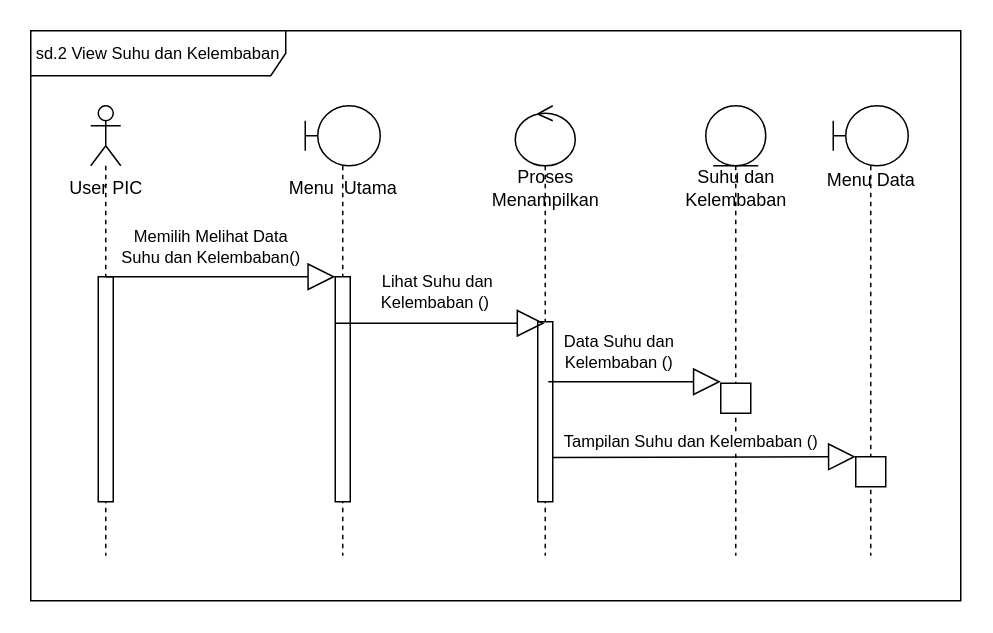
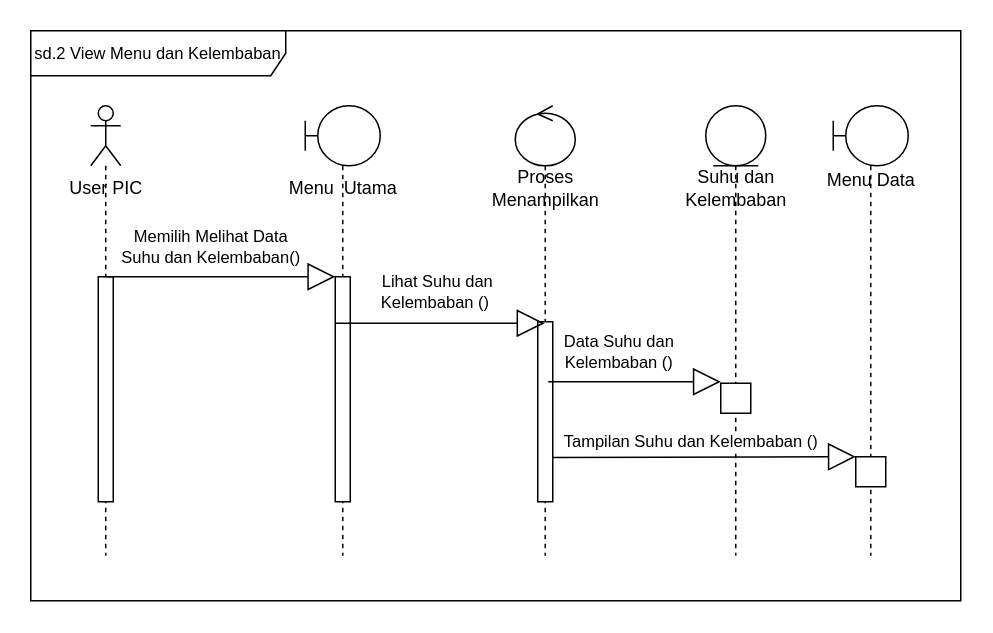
  <mxCell id="0" />
  <mxCell id="1" parent="0" />
  <mxCell id="2" value="" style="shape=umlLifeline;perimeter=lifelinePerimeter;whiteSpace=wrap;html=1;container=1;dropTarget=0;collapsible=0;recursiveResize=0;outlineConnect=0;portConstraint=eastwest;newEdgeStyle={&quot;edgeStyle&quot;:&quot;elbowEdgeStyle&quot;,&quot;elbow&quot;:&quot;vertical&quot;,&quot;curved&quot;:0,&quot;rounded&quot;:0};participant=umlControl;" vertex="1" parent="1"><mxGeometry x="343" y="70" width="40" height="300" as="geometry" /></mxCell>
  <mxCell id="3" value="" style="html=1;points=[];perimeter=orthogonalPerimeter;outlineConnect=0;targetShapes=umlLifeline;portConstraint=eastwest;newEdgeStyle={&quot;edgeStyle&quot;:&quot;elbowEdgeStyle&quot;,&quot;elbow&quot;:&quot;vertical&quot;,&quot;curved&quot;:0,&quot;rounded&quot;:0};" vertex="1" parent="2"><mxGeometry x="15" y="144" width="10" height="120" as="geometry" /></mxCell>
  <mxCell id="4" value="" style="shape=umlLifeline;perimeter=lifelinePerimeter;whiteSpace=wrap;html=1;container=1;dropTarget=0;collapsible=0;recursiveResize=0;outlineConnect=0;portConstraint=eastwest;newEdgeStyle={&quot;edgeStyle&quot;:&quot;elbowEdgeStyle&quot;,&quot;elbow&quot;:&quot;vertical&quot;,&quot;curved&quot;:0,&quot;rounded&quot;:0};participant=umlEntity;" vertex="1" parent="1"><mxGeometry x="470" y="70" width="40" height="300" as="geometry" /></mxCell>
  <mxCell id="5" value="" style="shape=umlLifeline;perimeter=lifelinePerimeter;whiteSpace=wrap;html=1;container=1;dropTarget=0;collapsible=0;recursiveResize=0;outlineConnect=0;portConstraint=eastwest;newEdgeStyle={&quot;edgeStyle&quot;:&quot;elbowEdgeStyle&quot;,&quot;elbow&quot;:&quot;vertical&quot;,&quot;curved&quot;:0,&quot;rounded&quot;:0};participant=umlBoundary;" vertex="1" parent="1"><mxGeometry x="203" y="70" width="50" height="300" as="geometry" /></mxCell>
  <mxCell id="6" value="" style="html=1;points=[];perimeter=orthogonalPerimeter;outlineConnect=0;targetShapes=umlLifeline;portConstraint=eastwest;newEdgeStyle={&quot;edgeStyle&quot;:&quot;elbowEdgeStyle&quot;,&quot;elbow&quot;:&quot;vertical&quot;,&quot;curved&quot;:0,&quot;rounded&quot;:0};" vertex="1" parent="5"><mxGeometry x="20" y="114" width="10" height="150" as="geometry" /></mxCell>
  <mxCell id="7" value="" style="shape=umlLifeline;perimeter=lifelinePerimeter;whiteSpace=wrap;html=1;container=1;dropTarget=0;collapsible=0;recursiveResize=0;outlineConnect=0;portConstraint=eastwest;newEdgeStyle={&quot;edgeStyle&quot;:&quot;elbowEdgeStyle&quot;,&quot;elbow&quot;:&quot;vertical&quot;,&quot;curved&quot;:0,&quot;rounded&quot;:0};participant=umlBoundary;" vertex="1" parent="1"><mxGeometry x="555" y="70" width="50" height="300" as="geometry" /></mxCell>
  <mxCell id="8" value="" style="shape=umlLifeline;perimeter=lifelinePerimeter;whiteSpace=wrap;html=1;container=1;dropTarget=0;collapsible=0;recursiveResize=0;outlineConnect=0;portConstraint=eastwest;newEdgeStyle={&quot;edgeStyle&quot;:&quot;elbowEdgeStyle&quot;,&quot;elbow&quot;:&quot;vertical&quot;,&quot;curved&quot;:0,&quot;rounded&quot;:0};participant=umlActor;" vertex="1" parent="1"><mxGeometry x="60" y="70" width="20" height="300" as="geometry" /></mxCell>
  <mxCell id="9" value="" style="html=1;points=[];perimeter=orthogonalPerimeter;outlineConnect=0;targetShapes=umlLifeline;portConstraint=eastwest;newEdgeStyle={&quot;edgeStyle&quot;:&quot;elbowEdgeStyle&quot;,&quot;elbow&quot;:&quot;vertical&quot;,&quot;curved&quot;:0,&quot;rounded&quot;:0};" vertex="1" parent="8"><mxGeometry x="5" y="114" width="10" height="150" as="geometry" /></mxCell>
  <mxCell id="10" value="Memilih Melihat Data &lt;br&gt;Suhu dan Kelembaban()" style="endArrow=block;endSize=16;endFill=0;html=1;rounded=0;" edge="1" parent="1"><mxGeometry x="-0.085" y="20" width="160" relative="1" as="geometry"><mxPoint x="70" y="184" as="sourcePoint" /><mxPoint x="223" y="184" as="targetPoint" /><mxPoint as="offset" /></mxGeometry></mxCell>
  <mxCell id="11" value="Lihat Suhu dan &lt;br&gt;Kelembaban ()&amp;nbsp;" style="endArrow=block;endSize=16;endFill=0;html=1;rounded=0;" edge="1" parent="1"><mxGeometry x="-0.018" y="21" width="160" relative="1" as="geometry"><mxPoint x="223" y="215" as="sourcePoint" /><mxPoint x="362.5" y="215" as="targetPoint" /><mxPoint as="offset" /></mxGeometry></mxCell>
  <mxCell id="12" value="Data Suhu dan &lt;br&gt;Kelembaban ()" style="endArrow=block;endSize=16;endFill=0;html=1;rounded=0;" edge="1" parent="1"><mxGeometry x="-0.188" y="20" width="160" relative="1" as="geometry"><mxPoint x="365" y="254" as="sourcePoint" /><mxPoint x="480" y="254" as="targetPoint" /><mxPoint as="offset" /></mxGeometry></mxCell>
  <mxCell id="13" value="" style="html=1;whiteSpace=wrap;" vertex="1" parent="1"><mxGeometry x="480" y="255" width="20" height="20" as="geometry" /></mxCell>
  <mxCell id="14" value="" style="html=1;whiteSpace=wrap;" vertex="1" parent="1"><mxGeometry x="570" y="304" width="20" height="20" as="geometry" /></mxCell>
  <mxCell id="15" value="Tampilan Suhu dan Kelembaban ()" style="endArrow=block;endSize=16;endFill=0;html=1;rounded=0;" edge="1" parent="1"><mxGeometry x="-0.089" y="10" width="160" relative="1" as="geometry"><mxPoint x="368" y="304.5" as="sourcePoint" /><mxPoint x="570" y="304" as="targetPoint" /><mxPoint as="offset" /></mxGeometry></mxCell>
  <mxCell id="16" value="User PIC" style="text;html=1;align=center;verticalAlign=middle;resizable=0;points=[];autosize=1;strokeColor=none;fillColor=none;" vertex="1" parent="1"><mxGeometry x="35" y="110" width="70" height="30" as="geometry" /></mxCell>
  <mxCell id="17" value="Menu&amp;nbsp; Utama" style="text;html=1;align=center;verticalAlign=middle;resizable=0;points=[];autosize=1;strokeColor=none;fillColor=none;" vertex="1" parent="1"><mxGeometry x="178" y="110" width="100" height="30" as="geometry" /></mxCell>
  <mxCell id="18" value="Proses &lt;br&gt;Menampilkan" style="text;html=1;align=center;verticalAlign=middle;resizable=0;points=[];autosize=1;strokeColor=none;fillColor=none;" vertex="1" parent="1"><mxGeometry x="318" y="105" width="90" height="40" as="geometry" /></mxCell>
  <mxCell id="19" value="Suhu dan &lt;br&gt;Kelembaban" style="text;html=1;align=center;verticalAlign=middle;resizable=0;points=[];autosize=1;strokeColor=none;fillColor=none;" vertex="1" parent="1"><mxGeometry x="445" y="105" width="90" height="40" as="geometry" /></mxCell>
  <mxCell id="20" value="Menu Data" style="text;html=1;align=center;verticalAlign=middle;resizable=0;points=[];autosize=1;strokeColor=none;fillColor=none;" vertex="1" parent="1"><mxGeometry x="540" y="105" width="80" height="30" as="geometry" /></mxCell>
- <mxCell id="21" value="&lt;font style=&quot;font-size: 11px;&quot;&gt;sd.2 View Suhu dan Kelembaban&lt;/font&gt;" style="shape=umlFrame;whiteSpace=wrap;html=1;pointerEvents=0;width=170;height=30;" vertex="1" parent="1"><mxGeometry x="20" y="20" width="620" height="380" as="geometry" /></mxCell>
+ <mxCell id="21" value="&lt;font style=&quot;font-size: 11px;&quot;&gt;sd.2 View Menu dan Kelembaban&lt;/font&gt;" style="shape=umlFrame;whiteSpace=wrap;html=1;pointerEvents=0;width=170;height=30;" vertex="1" parent="1"><mxGeometry x="20" y="20" width="620" height="380" as="geometry" /></mxCell>
